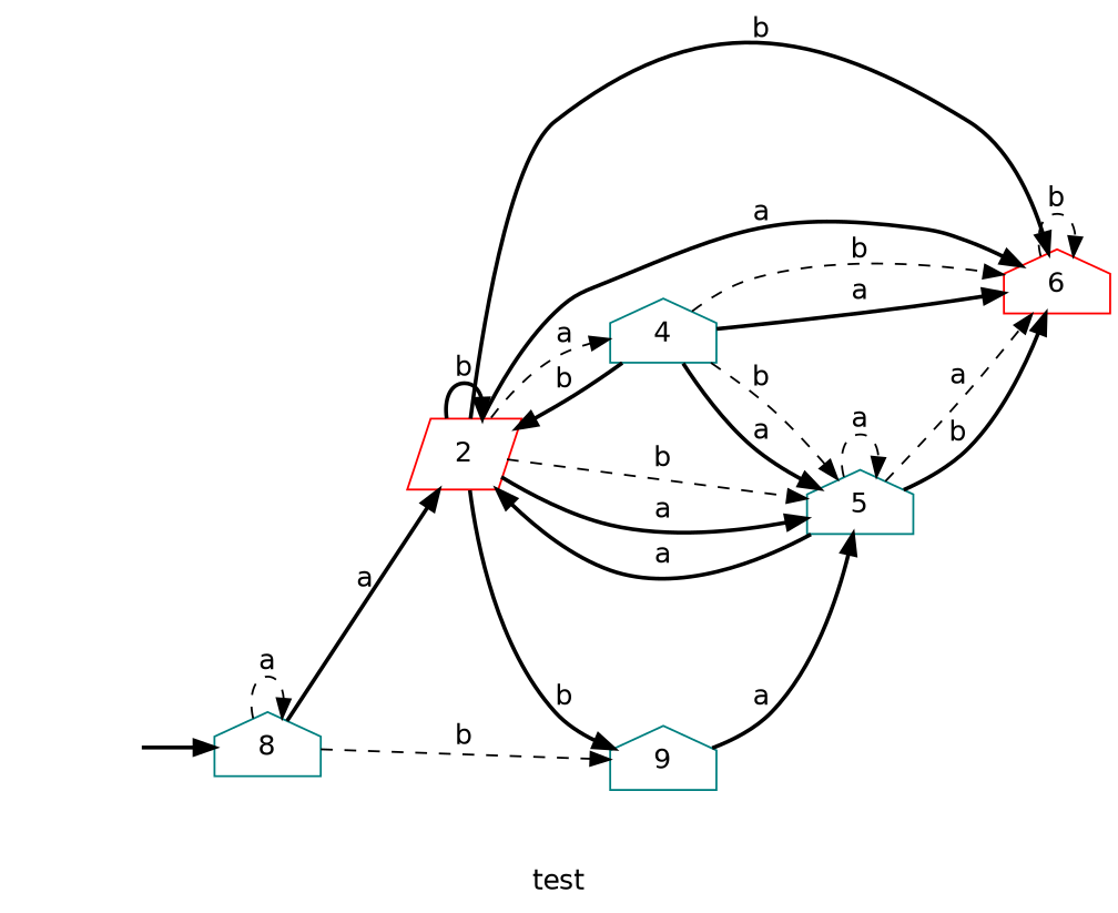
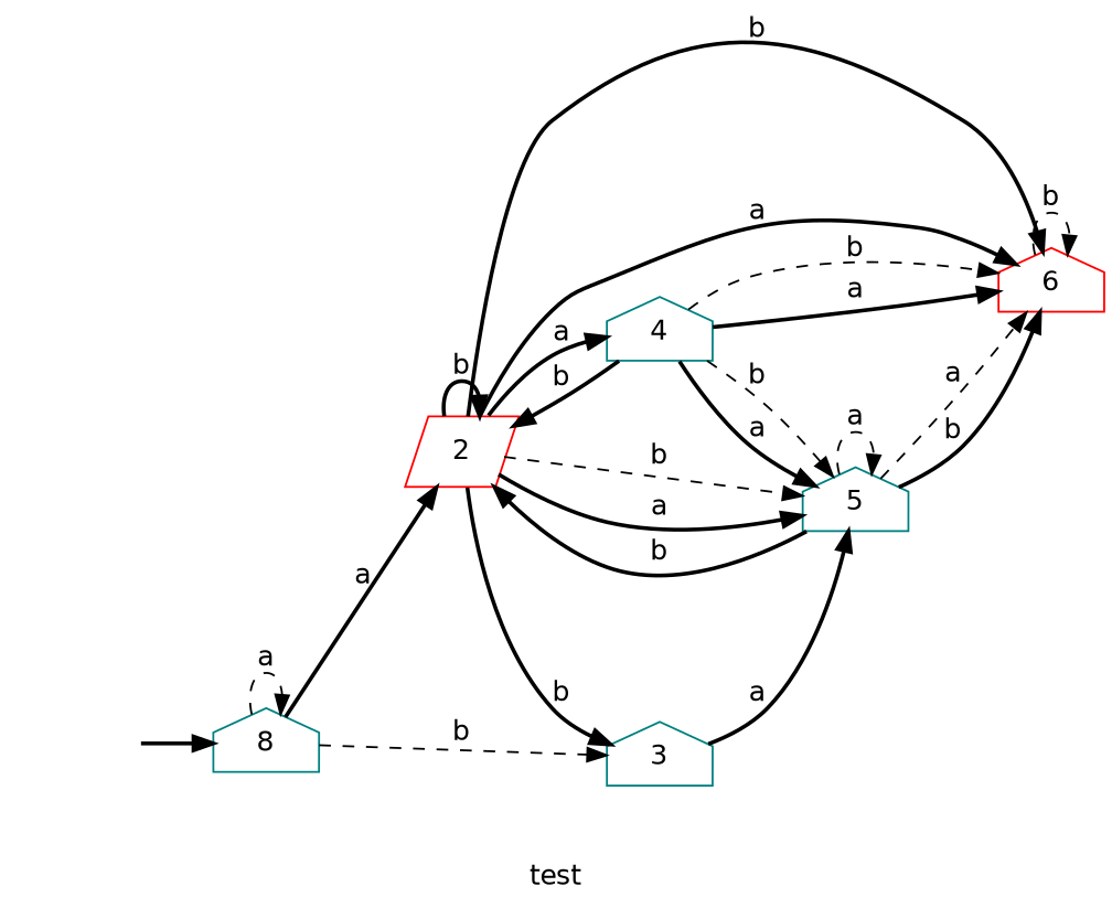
  digraph {
    fontname="DejaVu Sans"
    label=test
    rankdir=LR
    node [color=teal fontname="DejaVu Sans" shape=house]
    edge [fontname="DejaVu Sans" style=bold]
    2 [color=red shape=parallelogram]
    4
    5
    6 [color=red]
-   3 [label=9]
+   3
    __I__ [shape=circle style=invis width=0 color=""]
    n7 [label=8]
    2 -> 2 [label=b]
-   2 -> 4 [label=a style=dashed]
+   2 -> 4 [label=a]
    2 -> 5 [label=b style=dashed]
    2 -> 5 [label=a]
    2 -> 6 [label=b]
    2 -> 6 [label=a]
    2 -> 3 [label=b]
    4 -> 2 [label=b]
    4 -> 5 [label=b style=dashed]
    4 -> 5 [label=a]
    4 -> 6 [label=b style=dashed]
    4 -> 6 [label=a]
-   5 -> 2 [label=a]
+   5 -> 2 [label=b]
    5 -> 5 [label=a style=dashed]
    5 -> 6 [label=a style=dashed]
    5 -> 6 [label=b]
    6 -> 6 [label=b style=dashed]
    3 -> 5 [label=a]
    __I__ -> n7
    n7 -> 2 [label=a]
    n7 -> 3 [label=b style=dashed]
    n7 -> n7 [label=a style=dashed]
  }
